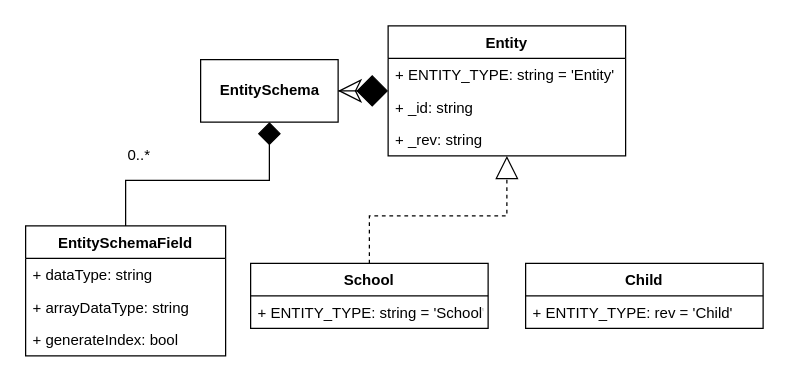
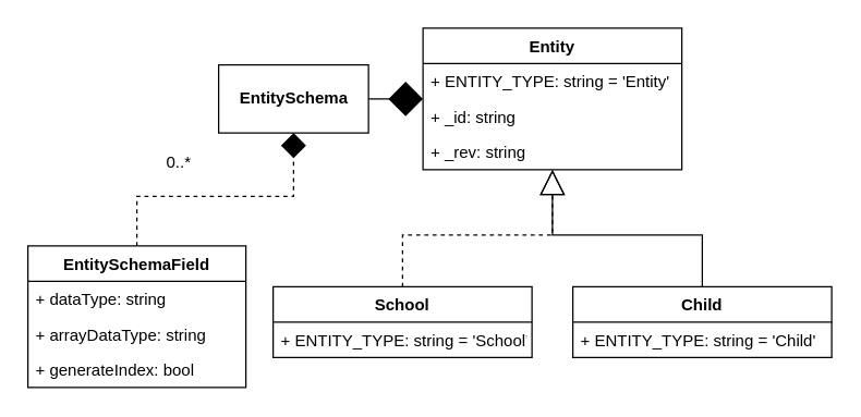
  <mxCell id="0" />
  <mxCell id="1" parent="0" />
- <mxCell id="2" style="edgeStyle=orthogonalEdgeStyle;rounded=0;orthogonalLoop=1;jettySize=auto;html=1;startSize=23;endArrow=classic;endFill=0;endSize=16;startArrow=diamond;startFill=1;" parent="1" source="3" target="13" edge="1"><mxGeometry relative="1" as="geometry" /></mxCell>
+ <mxCell id="2" style="edgeStyle=orthogonalEdgeStyle;rounded=0;orthogonalLoop=1;jettySize=auto;html=1;startSize=23;endArrow=none;endFill=0;endSize=16;startArrow=diamond;startFill=1;" parent="1" source="3" target="13" edge="1"><mxGeometry relative="1" as="geometry" /></mxCell>
  <mxCell id="3" value="Entity" style="swimlane;fontStyle=1;align=center;verticalAlign=top;childLayout=stackLayout;horizontal=1;startSize=26;horizontalStack=0;resizeParent=1;resizeParentMax=0;resizeLast=0;collapsible=1;marginBottom=0;" parent="1" vertex="1"><mxGeometry x="310" y="20" width="190" height="104" as="geometry" /></mxCell>
  <mxCell id="4" value="+ ENTITY_TYPE: string = 'Entity'" style="text;strokeColor=none;fillColor=none;align=left;verticalAlign=top;spacingLeft=4;spacingRight=4;overflow=hidden;rotatable=0;points=[[0,0.5],[1,0.5]];portConstraint=eastwest;" parent="3" vertex="1"><mxGeometry y="26" width="190" height="26" as="geometry" /></mxCell>
  <mxCell id="5" value="+ _id: string" style="text;strokeColor=none;fillColor=none;align=left;verticalAlign=top;spacingLeft=4;spacingRight=4;overflow=hidden;rotatable=0;points=[[0,0.5],[1,0.5]];portConstraint=eastwest;" parent="3" vertex="1"><mxGeometry y="52" width="190" height="26" as="geometry" /></mxCell>
  <mxCell id="6" value="+ _rev: string" style="text;strokeColor=none;fillColor=none;align=left;verticalAlign=top;spacingLeft=4;spacingRight=4;overflow=hidden;rotatable=0;points=[[0,0.5],[1,0.5]];portConstraint=eastwest;" parent="3" vertex="1"><mxGeometry y="78" width="190" height="26" as="geometry" /></mxCell>
  <mxCell id="7" style="edgeStyle=orthogonalEdgeStyle;rounded=0;orthogonalLoop=1;jettySize=auto;html=1;endArrow=block;endFill=0;startSize=23;endSize=16;dashed=1;" parent="1" source="8" target="3" edge="1"><mxGeometry relative="1" as="geometry" /></mxCell>
  <mxCell id="8" value="School" style="swimlane;fontStyle=1;align=center;verticalAlign=top;childLayout=stackLayout;horizontal=1;startSize=26;horizontalStack=0;resizeParent=1;resizeParentMax=0;resizeLast=0;collapsible=1;marginBottom=0;" parent="1" vertex="1"><mxGeometry x="200" y="210" width="190" height="52" as="geometry" /></mxCell>
  <mxCell id="9" value="+ ENTITY_TYPE: string = 'School'" style="text;strokeColor=none;fillColor=none;align=left;verticalAlign=top;spacingLeft=4;spacingRight=4;overflow=hidden;rotatable=0;points=[[0,0.5],[1,0.5]];portConstraint=eastwest;" parent="8" vertex="1"><mxGeometry y="26" width="190" height="26" as="geometry" /></mxCell>
+ <mxCell id="10" style="edgeStyle=orthogonalEdgeStyle;rounded=0;orthogonalLoop=1;jettySize=auto;html=1;startSize=23;endArrow=block;endFill=0;endSize=16;" parent="1" source="11" target="3" edge="1"><mxGeometry relative="1" as="geometry" /></mxCell>
  <mxCell id="11" value="Child" style="swimlane;fontStyle=1;align=center;verticalAlign=top;childLayout=stackLayout;horizontal=1;startSize=26;horizontalStack=0;resizeParent=1;resizeParentMax=0;resizeLast=0;collapsible=1;marginBottom=0;" parent="1" vertex="1"><mxGeometry x="420" y="210" width="190" height="52" as="geometry" /></mxCell>
- <mxCell id="12" value="+ ENTITY_TYPE: rev = 'Child'" style="text;strokeColor=none;fillColor=none;align=left;verticalAlign=top;spacingLeft=4;spacingRight=4;overflow=hidden;rotatable=0;points=[[0,0.5],[1,0.5]];portConstraint=eastwest;" parent="11" vertex="1"><mxGeometry y="26" width="190" height="26" as="geometry" /></mxCell>
+ <mxCell id="12" value="+ ENTITY_TYPE: string = 'Child'" style="text;strokeColor=none;fillColor=none;align=left;verticalAlign=top;spacingLeft=4;spacingRight=4;overflow=hidden;rotatable=0;points=[[0,0.5],[1,0.5]];portConstraint=eastwest;" parent="11" vertex="1"><mxGeometry y="26" width="190" height="26" as="geometry" /></mxCell>
  <mxCell id="13" value="&lt;b&gt;EntitySchema&lt;/b&gt;" style="html=1;" parent="1" vertex="1"><mxGeometry x="160" y="47" width="110" height="50" as="geometry" /></mxCell>
- <mxCell id="14" style="edgeStyle=orthogonalEdgeStyle;rounded=0;orthogonalLoop=1;jettySize=auto;html=1;startArrow=none;startFill=0;startSize=23;endArrow=diamond;endFill=1;endSize=16;" parent="1" source="15" target="13" edge="1"><mxGeometry relative="1" as="geometry" /></mxCell>
+ <mxCell id="14" style="edgeStyle=orthogonalEdgeStyle;rounded=0;orthogonalLoop=1;jettySize=auto;html=1;startArrow=none;startFill=0;startSize=23;endArrow=diamond;endFill=1;endSize=16;dashed=1;" parent="1" source="15" target="13" edge="1"><mxGeometry relative="1" as="geometry" /></mxCell>
  <mxCell id="15" value="EntitySchemaField" style="swimlane;fontStyle=1;align=center;verticalAlign=top;childLayout=stackLayout;horizontal=1;startSize=26;horizontalStack=0;resizeParent=1;resizeParentMax=0;resizeLast=0;collapsible=1;marginBottom=0;" parent="1" vertex="1"><mxGeometry x="20" y="180" width="160" height="104" as="geometry" /></mxCell>
  <mxCell id="16" value="+ dataType: string" style="text;strokeColor=none;fillColor=none;align=left;verticalAlign=top;spacingLeft=4;spacingRight=4;overflow=hidden;rotatable=0;points=[[0,0.5],[1,0.5]];portConstraint=eastwest;" parent="15" vertex="1"><mxGeometry y="26" width="160" height="26" as="geometry" /></mxCell>
  <mxCell id="17" value="+ arrayDataType: string" style="text;strokeColor=none;fillColor=none;align=left;verticalAlign=top;spacingLeft=4;spacingRight=4;overflow=hidden;rotatable=0;points=[[0,0.5],[1,0.5]];portConstraint=eastwest;" parent="15" vertex="1"><mxGeometry y="52" width="160" height="26" as="geometry" /></mxCell>
  <mxCell id="18" value="+ generateIndex: bool" style="text;strokeColor=none;fillColor=none;align=left;verticalAlign=top;spacingLeft=4;spacingRight=4;overflow=hidden;rotatable=0;points=[[0,0.5],[1,0.5]];portConstraint=eastwest;" parent="15" vertex="1"><mxGeometry y="78" width="160" height="26" as="geometry" /></mxCell>
- <mxCell id="19" value="0..*" style="text;html=1;resizable=0;points=[];autosize=1;align=left;verticalAlign=top;spacingTop=-4;" parent="1" vertex="1"><mxGeometry x="100" y="114" width="30" height="20" as="geometry" /></mxCell>
+ <mxCell id="19" value="0..*" style="text;html=1;resizable=0;points=[];autosize=1;align=left;verticalAlign=top;spacingTop=-4;" parent="1" vertex="1"><mxGeometry x="120" y="109" width="30" height="20" as="geometry" /></mxCell>
